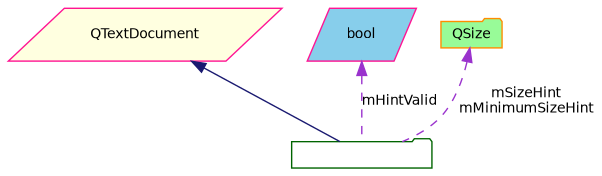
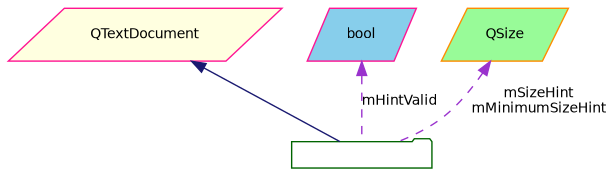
  digraph {
    node [color=deeppink fontname=Helvetica fontsize=10 shape=folder style=filled]
    edge [color=darkorchid3 dir=back fontname=Helvetica fontsize=10 labelfontname=Helvetica labelfontsize=10 style=dashed]
    n1 [color=darkgreen fillcolor=white fontcolor=white height=0.2 label=KDTextDocument width=0.4]
    n2 [height=0.2 label=QTextDocument shape=parallelogram width=0.4 fillcolor=lightyellow]
    n3 [height=0.2 label=bool shape=parallelogram width=0.4 fillcolor=skyblue]
-   n4 [color=darkorange height=0.2 label=QSize width=0.4 fillcolor=palegreen]
+   n4 [color=darkorange height=0.2 label=QSize shape=parallelogram width=0.4 fillcolor=palegreen]
    n2 -> n1 [color=midnightblue style=solid]
    n3 -> n1 [label=mHintValid]
    n4 -> n1 [label="mSizeHint\nmMinimumSizeHint"]
  }
